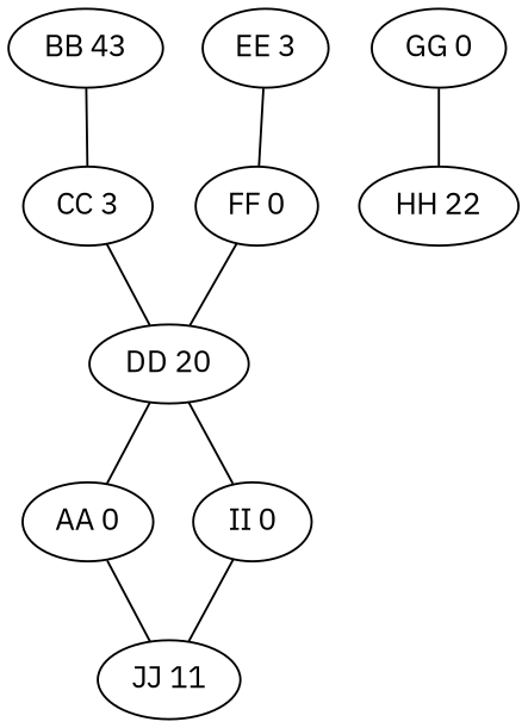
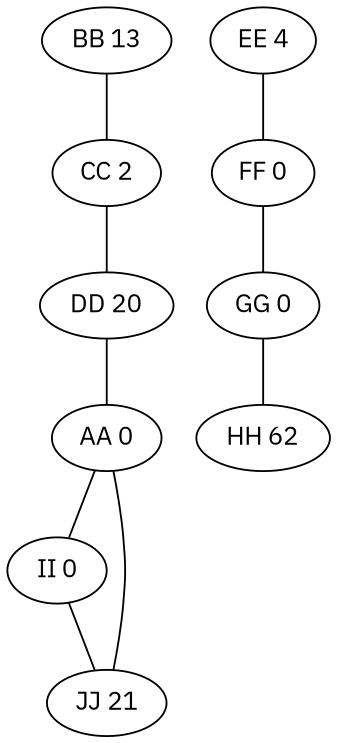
  graph {
    fontname="IBM Plex Sans"
    node [fontname="IBM Plex Sans"]
    edge [fontname="IBM Plex Sans"]
    n1 [label="AA 0"]
    n2 [label="II 0"]
-   n3 [label="JJ 11"]
-   n4 [label="BB 43"]
-   n5 [label="CC 3"]
+   n3 [label="JJ 21"]
+   n4 [label="BB 13"]
+   n5 [label="CC 2"]
    n6 [label="DD 20"]
-   n7 [label="EE 3"]
+   n7 [label="EE 4"]
    n8 [label="FF 0"]
    n9 [label="GG 0"]
-   n10 [label="HH 22"]
-   n6 -- n2
+   n10 [label="HH 62"]
+   n1 -- n2
    n1 -- n3
    n2 -- n3
    n4 -- n5
    n5 -- n6
    n6 -- n1
    n7 -- n8
-   n8 -- n6
+   n8 -- n9
    n9 -- n10
  }
